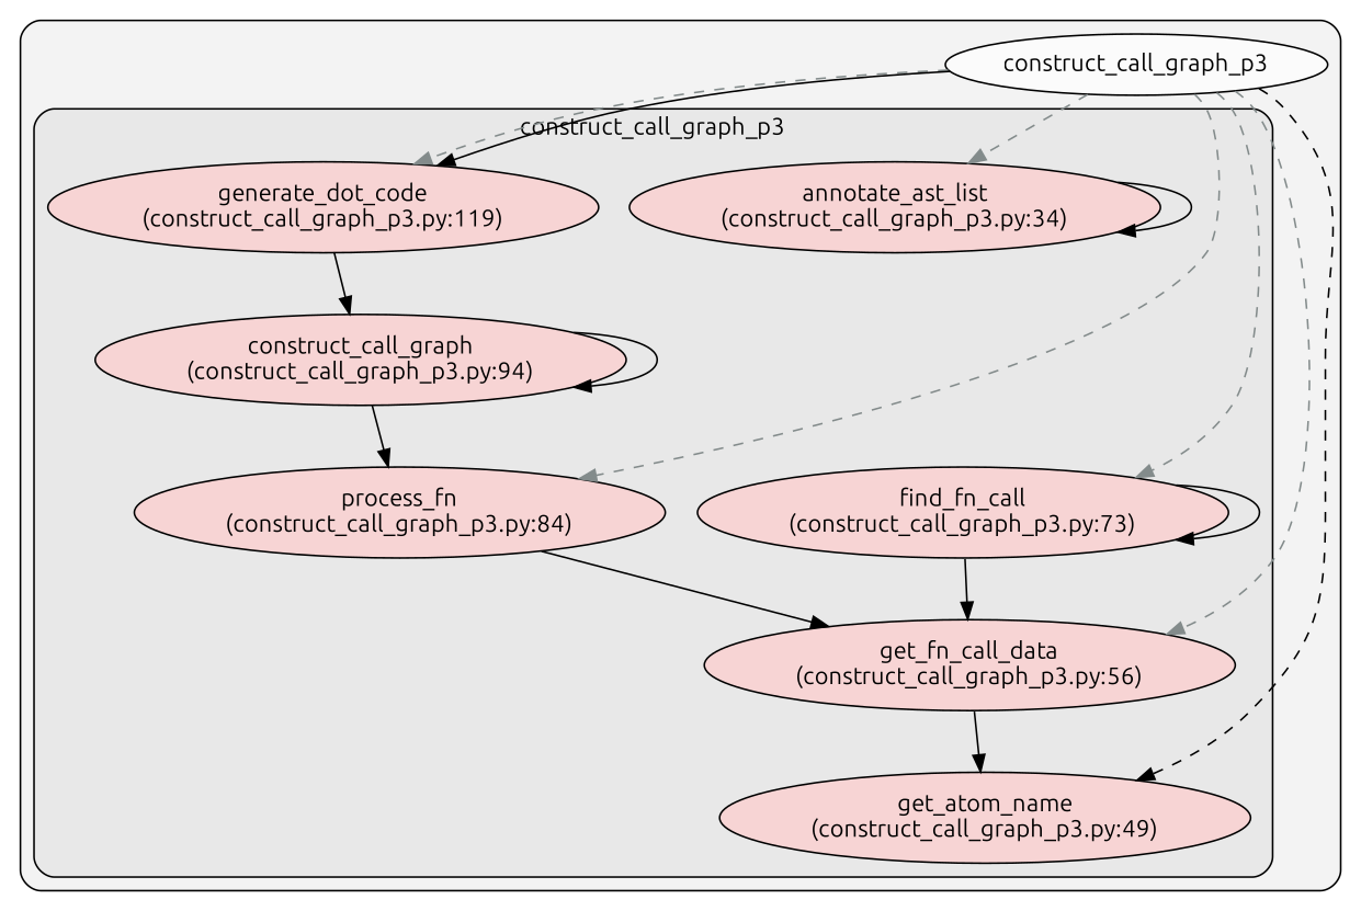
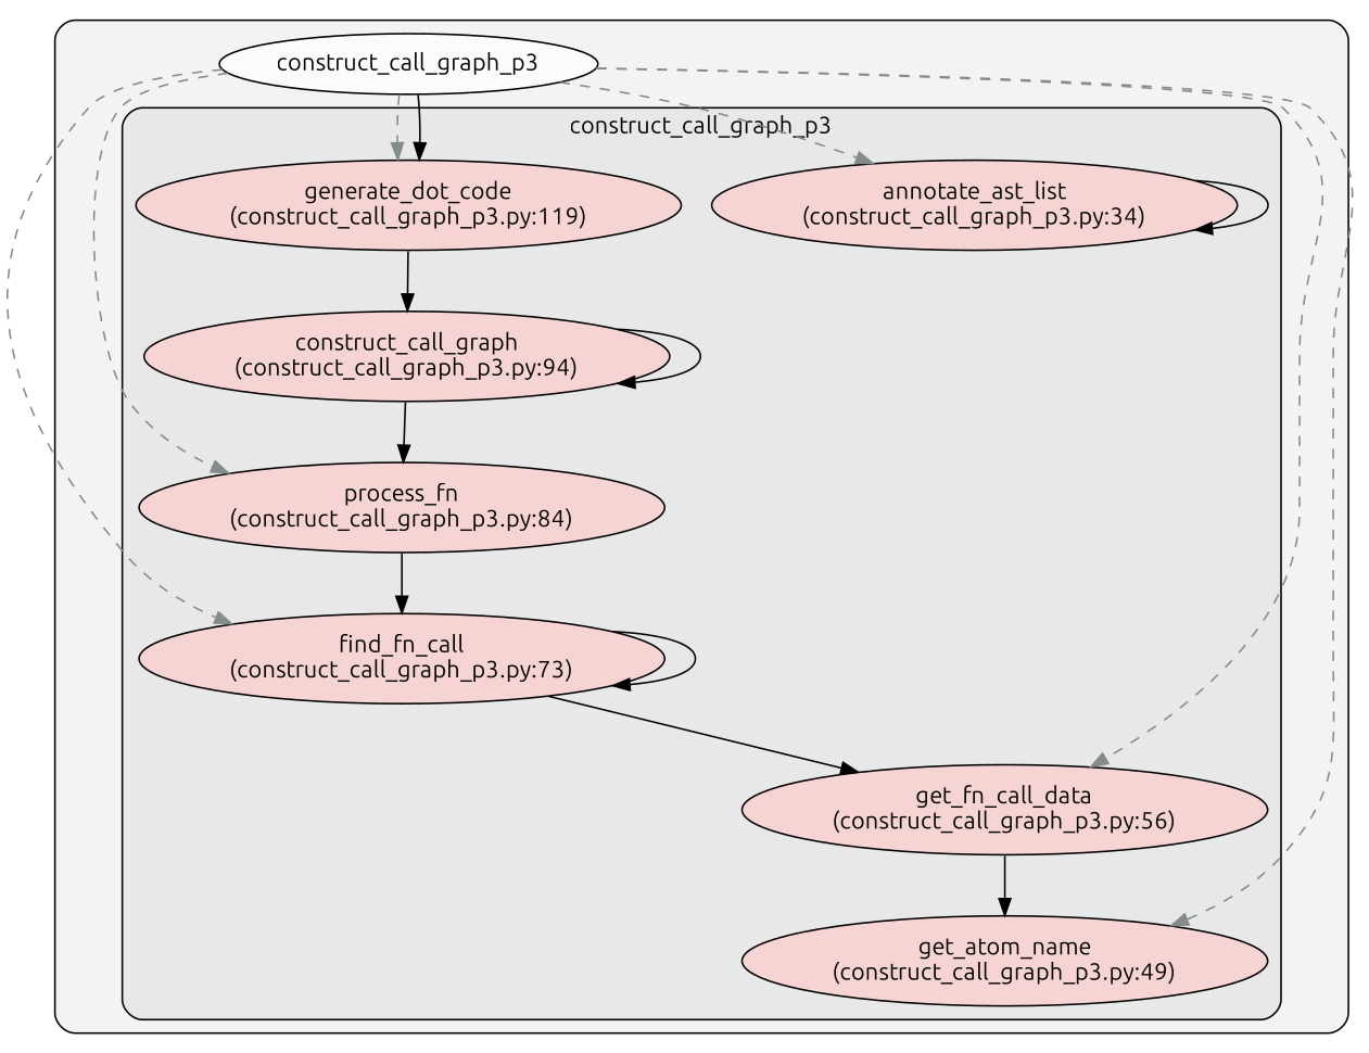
  digraph {
    clusterrank=local
    fontname=Ubuntu
    rankdir=TB
    node [fillcolor="#feccccb2" fontcolor="#000000" fontname=Ubuntu group=0 style=filled]
    edge [color="#000000" fontname=Ubuntu style=solid]
    n1 [label="annotate_ast_list\n(construct_call_graph_p3.py:34)"]
    n2 [label="construct_call_graph\n(construct_call_graph_p3.py:94)"]
    n3 [label="find_fn_call\n(construct_call_graph_p3.py:73)"]
    n4 [label="generate_dot_code\n(construct_call_graph_p3.py:119)"]
    n5 [label="get_atom_name\n(construct_call_graph_p3.py:49)"]
    n6 [label="get_fn_call_data\n(construct_call_graph_p3.py:56)"]
    n7 [label="process_fn\n(construct_call_graph_p3.py:84)"]
    n8 [fillcolor="#ffffffb2" label=construct_call_graph_p3]
    subgraph cluster_1 {
      fillcolor="#80808018"
      style="filled,rounded"
      n8
      subgraph cluster_2 {
        fillcolor="#80808018"
        label=construct_call_graph_p3
        style="filled,rounded"
        n1
        n2
        n3
        n4
        n5
        n6
        n7
      }
    }
    n1 -> n1
    n2 -> n2
    n2 -> n7
    n3 -> n3
    n3 -> n6
    n4 -> n2
    n6 -> n5
-   n7 -> n6
+   n7 -> n3
    n8 -> n1 [color="#838b8b" style=dashed]
    n8 -> n3 [color="#838b8b" style=dashed]
    n8 -> n4 [color="#838b8b" style=dashed]
    n8 -> n4
-   n8 -> n5 [style=dashed]
+   n8 -> n5 [color="#838b8b" style=dashed]
    n8 -> n6 [color="#838b8b" style=dashed]
    n8 -> n7 [color="#838b8b" style=dashed]
  }
